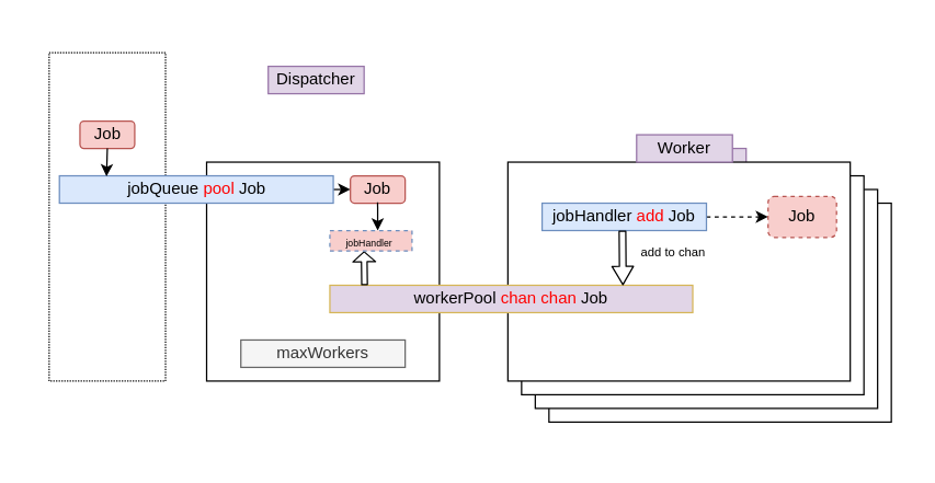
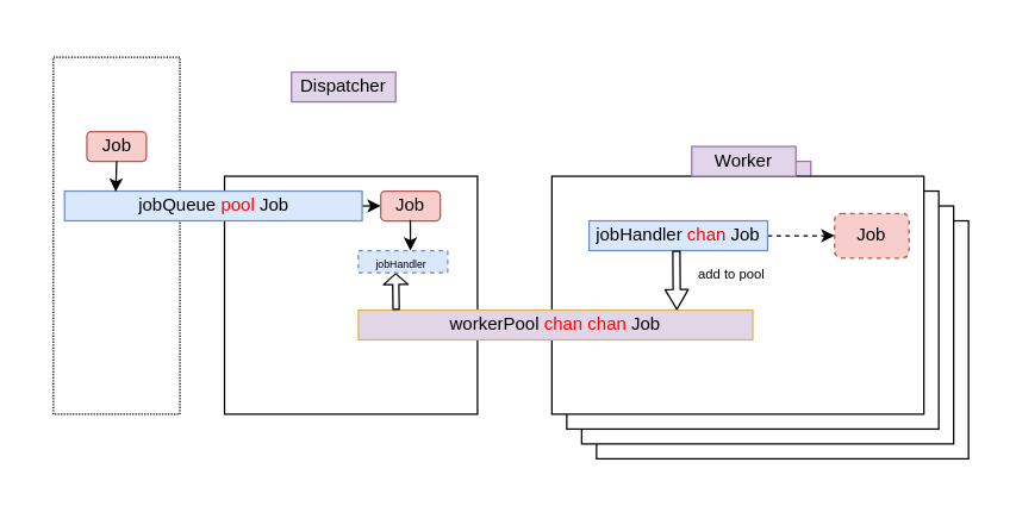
  <mxCell id="0" />
  <mxCell id="1" parent="0" />
  <mxCell id="2" value="" style="rounded=0;whiteSpace=wrap;html=1;dashed=1;strokeColor=none;" parent="1" vertex="1"><mxGeometry x="20" y="20.5" width="640" height="310" as="geometry" /></mxCell>
  <mxCell id="3" value="" style="rounded=0;whiteSpace=wrap;html=1;dashed=1;dashPattern=1 1;" vertex="1" parent="1"><mxGeometry x="35" y="38" width="85" height="240" as="geometry" /></mxCell>
  <mxCell id="4" value="" style="rounded=0;whiteSpace=wrap;html=1;" parent="1" vertex="1"><mxGeometry x="400" y="148" width="250" height="160" as="geometry" /></mxCell>
  <mxCell id="5" value="" style="rounded=0;whiteSpace=wrap;html=1;" parent="1" vertex="1"><mxGeometry x="390" y="138" width="250" height="160" as="geometry" /></mxCell>
  <mxCell id="6" value="" style="text;html=1;strokeColor=#9673a6;fillColor=#e1d5e7;align=center;verticalAlign=middle;whiteSpace=wrap;rounded=0;" parent="1" vertex="1"><mxGeometry x="474" y="108" width="70" height="20" as="geometry" /></mxCell>
  <mxCell id="7" value="" style="rounded=0;whiteSpace=wrap;html=1;" parent="1" vertex="1"><mxGeometry x="380" y="128" width="250" height="160" as="geometry" /></mxCell>
  <mxCell id="8" value="" style="rounded=0;whiteSpace=wrap;html=1;" parent="1" vertex="1"><mxGeometry x="150" y="118" width="170" height="160" as="geometry" /></mxCell>
  <mxCell id="9" value="Dispatcher" style="text;html=1;strokeColor=#9673a6;fillColor=#e1d5e7;align=center;verticalAlign=middle;whiteSpace=wrap;rounded=0;" parent="1" vertex="1"><mxGeometry x="195" y="48" width="70" height="20" as="geometry" /></mxCell>
  <mxCell id="10" value="" style="rounded=0;whiteSpace=wrap;html=1;" parent="1" vertex="1"><mxGeometry x="370" y="118" width="250" height="160" as="geometry" /></mxCell>
  <mxCell id="11" value="Worker" style="text;html=1;strokeColor=#9673a6;fillColor=#e1d5e7;align=center;verticalAlign=middle;whiteSpace=wrap;rounded=0;" parent="1" vertex="1"><mxGeometry x="464" y="98" width="70" height="20" as="geometry" /></mxCell>
  <mxCell id="12" style="edgeStyle=orthogonalEdgeStyle;rounded=0;orthogonalLoop=1;jettySize=auto;html=1;exitX=1;exitY=0.5;exitDx=0;exitDy=0;entryX=0;entryY=0.5;entryDx=0;entryDy=0;" edge="1" parent="1" source="13" target="23"><mxGeometry relative="1" as="geometry" /></mxCell>
  <mxCell id="13" value="jobQueue &lt;font color=&quot;#ff0000&quot;&gt;pool&lt;/font&gt; Job" style="rounded=0;whiteSpace=wrap;html=1;fillColor=#dae8fc;strokeColor=#6c8ebf;" parent="1" vertex="1"><mxGeometry x="42.5" y="128" width="200" height="20" as="geometry" /></mxCell>
  <mxCell id="14" value="workerPool &lt;font color=&quot;#ff0000&quot;&gt;chan chan&lt;/font&gt; Job" style="rounded=0;whiteSpace=wrap;html=1;fillColor=#e1d5e7;strokeColor=#d6b656;" parent="1" vertex="1"><mxGeometry x="240" y="208" width="265" height="20" as="geometry" /></mxCell>
- <mxCell id="15" value="maxWorkers" style="rounded=0;whiteSpace=wrap;html=1;fillColor=#f5f5f5;strokeColor=#666666;fontColor=#333333;" parent="1" vertex="1"><mxGeometry x="175" y="248" width="120" height="20" as="geometry" /></mxCell>
  <mxCell id="16" style="edgeStyle=orthogonalEdgeStyle;rounded=0;orthogonalLoop=1;jettySize=auto;html=1;entryX=0;entryY=0.5;entryDx=0;entryDy=0;dashed=1;" parent="1" source="17" target="21" edge="1"><mxGeometry relative="1" as="geometry" /></mxCell>
- <mxCell id="17" value="jobHandler&amp;nbsp;&lt;font color=&quot;#ff0000&quot;&gt;add&lt;/font&gt; Job" style="rounded=0;whiteSpace=wrap;html=1;fillColor=#dae8fc;strokeColor=#6c8ebf;" parent="1" vertex="1"><mxGeometry x="395" y="148" width="120" height="20" as="geometry" /></mxCell>
+ <mxCell id="17" value="jobHandler&amp;nbsp;&lt;font color=&quot;#ff0000&quot;&gt;chan&lt;/font&gt; Job" style="rounded=0;whiteSpace=wrap;html=1;fillColor=#dae8fc;strokeColor=#6c8ebf;" parent="1" vertex="1"><mxGeometry x="395" y="148" width="120" height="20" as="geometry" /></mxCell>
  <mxCell id="18" value="Job" style="rounded=1;whiteSpace=wrap;html=1;fillColor=#f8cecc;strokeColor=#b85450;" parent="1" vertex="1"><mxGeometry x="57.5" y="88" width="40" height="20" as="geometry" /></mxCell>
  <mxCell id="19" value="" style="shape=flexArrow;endArrow=classic;html=1;width=4.138;endSize=2.103;endWidth=11.367;" parent="1" edge="1"><mxGeometry width="50" height="50" relative="1" as="geometry"><mxPoint x="265.34" y="208" as="sourcePoint" /><mxPoint x="265" y="183" as="targetPoint" /><Array as="points" /></mxGeometry></mxCell>
  <mxCell id="20" value="" style="shape=flexArrow;endArrow=classic;html=1;width=4.828;endSize=4.103;endWidth=9.774;" parent="1" edge="1"><mxGeometry width="50" height="50" relative="1" as="geometry"><mxPoint x="453.66" y="168" as="sourcePoint" /><mxPoint x="454" y="208" as="targetPoint" /></mxGeometry></mxCell>
  <mxCell id="21" value="Job" style="rounded=1;whiteSpace=wrap;html=1;fillColor=#f8cecc;strokeColor=#b85450;dashed=1;" parent="1" vertex="1"><mxGeometry x="560" y="143" width="50" height="30" as="geometry" /></mxCell>
- <mxCell id="22" value="&lt;font style=&quot;font-size: 9px&quot;&gt;add to chan&lt;/font&gt;" style="text;html=1;strokeColor=none;fillColor=none;align=center;verticalAlign=middle;whiteSpace=wrap;rounded=0;" parent="1" vertex="1"><mxGeometry x="448" y="173" width="86" height="20" as="geometry" /></mxCell>
+ <mxCell id="22" value="&lt;font style=&quot;font-size: 9px&quot;&gt;add to pool&lt;/font&gt;" style="text;html=1;strokeColor=none;fillColor=none;align=center;verticalAlign=middle;whiteSpace=wrap;rounded=0;" parent="1" vertex="1"><mxGeometry x="448" y="173" width="86" height="20" as="geometry" /></mxCell>
  <mxCell id="23" value="Job" style="rounded=1;whiteSpace=wrap;html=1;fillColor=#f8cecc;strokeColor=#b85450;" vertex="1" parent="1"><mxGeometry x="255" y="128" width="40" height="20" as="geometry" /></mxCell>
  <mxCell id="24" value="" style="endArrow=classic;html=1;exitX=0.5;exitY=1;exitDx=0;exitDy=0;" edge="1" parent="1"><mxGeometry width="50" height="50" relative="1" as="geometry"><mxPoint x="274.88" y="147.36" as="sourcePoint" /><mxPoint x="274.95" y="168" as="targetPoint" /></mxGeometry></mxCell>
  <mxCell id="25" value="" style="endArrow=classic;html=1;exitX=0.5;exitY=1;exitDx=0;exitDy=0;entryX=0.172;entryY=0.023;entryDx=0;entryDy=0;entryPerimeter=0;rounded=0;" edge="1" parent="1" source="18" target="13"><mxGeometry width="50" height="50" relative="1" as="geometry"><mxPoint x="100" y="208" as="sourcePoint" /><mxPoint x="150" y="158" as="targetPoint" /><Array as="points" /></mxGeometry></mxCell>
- <mxCell id="26" value="&lt;font style=&quot;font-size: 7px&quot;&gt;jobHandler&amp;nbsp;&lt;/font&gt;" style="rounded=0;whiteSpace=wrap;html=1;fillColor=#f8cecc;strokeColor=#6c8ebf;dashed=1;" vertex="1" parent="1"><mxGeometry x="240" y="168" width="60" height="15" as="geometry" /></mxCell>
+ <mxCell id="26" value="&lt;font style=&quot;font-size: 7px&quot;&gt;jobHandler&amp;nbsp;&lt;/font&gt;" style="rounded=0;whiteSpace=wrap;html=1;fillColor=#dae8fc;strokeColor=#6c8ebf;dashed=1;" vertex="1" parent="1"><mxGeometry x="240" y="168" width="60" height="15" as="geometry" /></mxCell>
